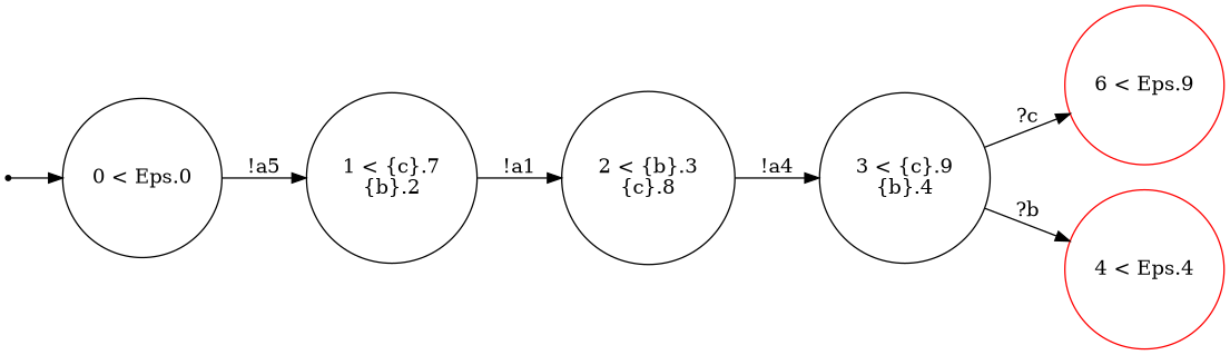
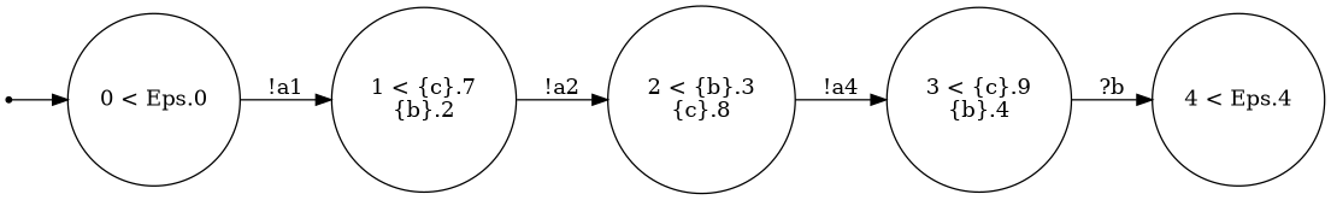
  digraph {
    rankdir=LR
    node [shape=circle]
    ENTRY [shape=point]
    n2 [label="0 < Eps.0\n"]
    n3 [label="1 < {c}.7\n{b}.2\n"]
    n4 [label="2 < {b}.3\n{c}.8\n"]
    n5 [label="3 < {c}.9\n{b}.4\n"]
-   n6 [color=red label="6 < Eps.9\n"]
-   n7 [color=red label="4 < Eps.4\n"]
+   n7 [color=black label="4 < Eps.4\n"]
    ENTRY -> n2
-   n2 -> n3 [label="!a5"]
-   n3 -> n4 [label="!a1"]
+   n2 -> n3 [label="!a1"]
+   n3 -> n4 [label="!a2"]
    n4 -> n5 [label="!a4"]
-   n5 -> n6 [label="?c"]
    n5 -> n7 [label="?b"]
  }
